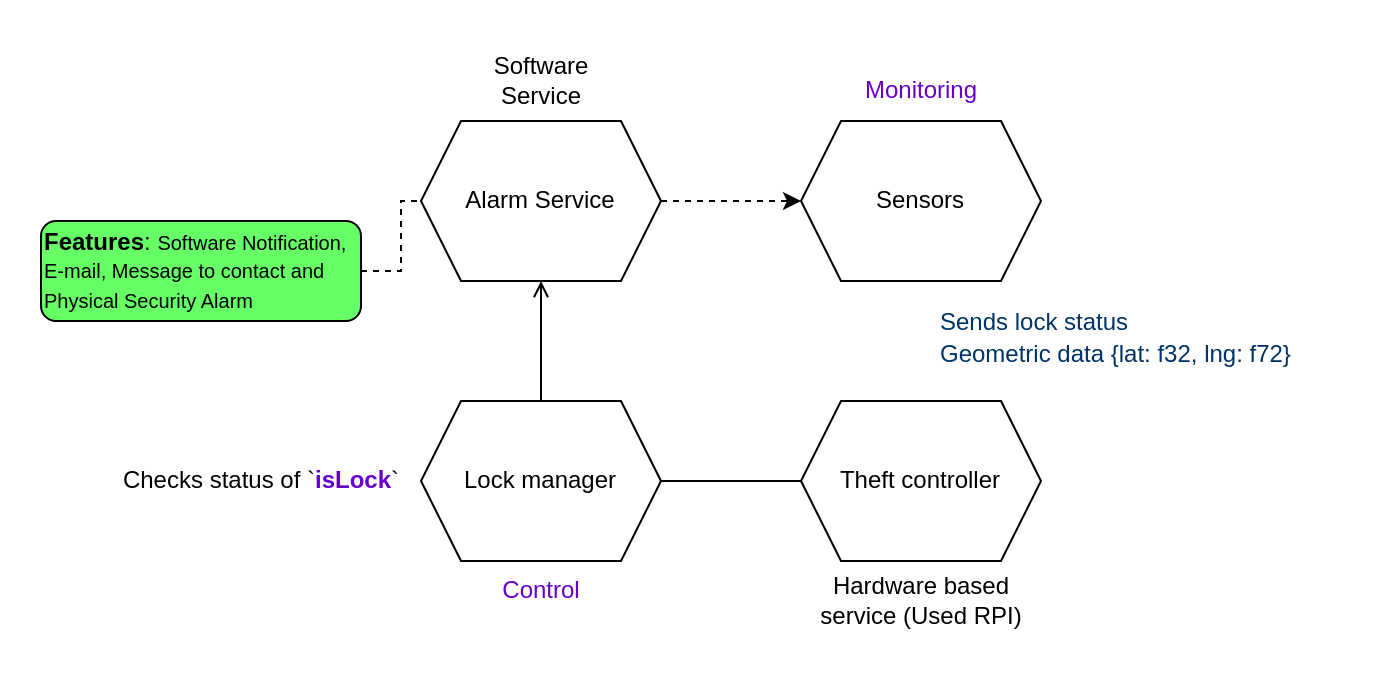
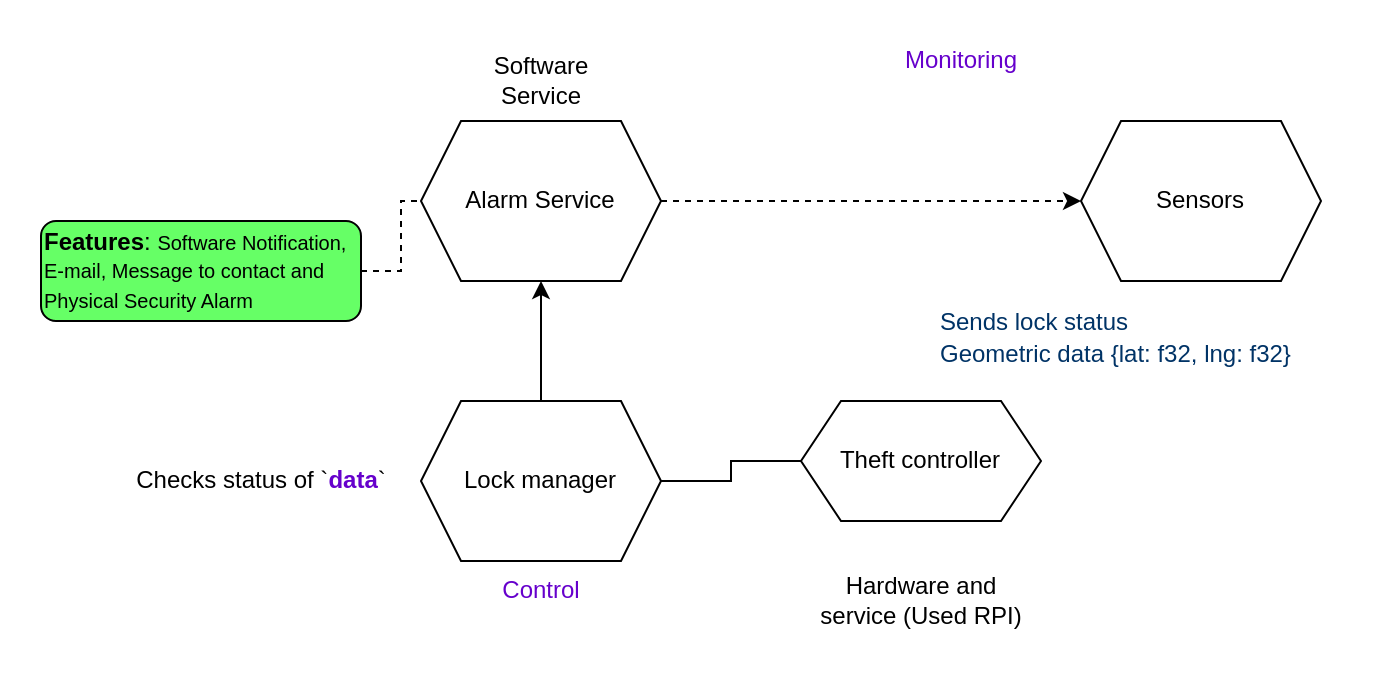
  <mxCell id="0" />
  <mxCell id="1" parent="0" />
- <mxCell id="2" value="Sensors" style="shape=hexagon;perimeter=hexagonPerimeter2;whiteSpace=wrap;html=1;fixedSize=1;" vertex="1" parent="1"><mxGeometry x="400" y="60" width="120" height="80" as="geometry" /></mxCell>
+ <mxCell id="2" value="Sensors" style="shape=hexagon;perimeter=hexagonPerimeter2;whiteSpace=wrap;html=1;fixedSize=1;" vertex="1" parent="1"><mxGeometry x="540" y="60" width="120" height="80" as="geometry" /></mxCell>
  <mxCell id="3" value="" style="edgeStyle=orthogonalEdgeStyle;rounded=0;orthogonalLoop=1;jettySize=auto;html=1;endArrow=none;" edge="1" parent="1" source="4" target="6"><mxGeometry relative="1" as="geometry" /></mxCell>
- <mxCell id="4" value="Theft controller" style="shape=hexagon;perimeter=hexagonPerimeter2;whiteSpace=wrap;html=1;fixedSize=1;" vertex="1" parent="1"><mxGeometry x="400" y="200" width="120" height="80" as="geometry" /></mxCell>
- <mxCell id="5" value="" style="edgeStyle=orthogonalEdgeStyle;rounded=0;orthogonalLoop=1;jettySize=auto;html=1;endArrow=open;" edge="1" parent="1" source="6" target="8"><mxGeometry relative="1" as="geometry" /></mxCell>
+ <mxCell id="4" value="Theft controller" style="shape=hexagon;perimeter=hexagonPerimeter2;whiteSpace=wrap;html=1;fixedSize=1;" vertex="1" parent="1"><mxGeometry x="400" y="200" width="120" height="60" as="geometry" /></mxCell>
+ <mxCell id="5" value="" style="edgeStyle=orthogonalEdgeStyle;rounded=0;orthogonalLoop=1;jettySize=auto;html=1;" edge="1" parent="1" source="6" target="8"><mxGeometry relative="1" as="geometry" /></mxCell>
  <mxCell id="6" value="Lock manager" style="shape=hexagon;perimeter=hexagonPerimeter2;whiteSpace=wrap;html=1;fixedSize=1;" vertex="1" parent="1"><mxGeometry x="210" y="200" width="120" height="80" as="geometry" /></mxCell>
  <mxCell id="7" value="" style="edgeStyle=orthogonalEdgeStyle;rounded=0;orthogonalLoop=1;jettySize=auto;html=1;dashed=1;" edge="1" parent="1" source="8" target="2"><mxGeometry relative="1" as="geometry" /></mxCell>
  <mxCell id="8" value="Alarm Service" style="shape=hexagon;perimeter=hexagonPerimeter2;whiteSpace=wrap;html=1;fixedSize=1;" vertex="1" parent="1"><mxGeometry x="210" y="60" width="120" height="80" as="geometry" /></mxCell>
  <mxCell id="9" value="Sends lock status" style="text;html=1;align=left;verticalAlign=middle;resizable=0;points=[];autosize=1;strokeColor=none;fillColor=none;fontColor=#003366;" vertex="1" parent="1"><mxGeometry x="468" y="146" width="120" height="30" as="geometry" /></mxCell>
- <mxCell id="10" value="Geometric data {lat: f32, lng: f72}" style="text;html=1;align=left;verticalAlign=middle;resizable=0;points=[];autosize=1;strokeColor=none;fillColor=none;fontColor=#003366;" vertex="1" parent="1"><mxGeometry x="468" y="162" width="200" height="30" as="geometry" /></mxCell>
- <mxCell id="11" value="Monitoring" style="text;html=1;align=center;verticalAlign=middle;resizable=0;points=[];autosize=1;strokeColor=none;fillColor=none;fontColor=#6600CC;" vertex="1" parent="1"><mxGeometry x="420" y="30" width="80" height="30" as="geometry" /></mxCell>
+ <mxCell id="10" value="Geometric data {lat: f32, lng: f32}" style="text;html=1;align=left;verticalAlign=middle;resizable=0;points=[];autosize=1;strokeColor=none;fillColor=none;fontColor=#003366;" vertex="1" parent="1"><mxGeometry x="468" y="162" width="200" height="30" as="geometry" /></mxCell>
+ <mxCell id="11" value="Monitoring" style="text;html=1;align=center;verticalAlign=middle;resizable=0;points=[];autosize=1;strokeColor=none;fillColor=none;fontColor=#6600CC;" vertex="1" parent="1"><mxGeometry x="440" y="15" width="80" height="30" as="geometry" /></mxCell>
  <mxCell id="12" value="Control" style="text;html=1;align=center;verticalAlign=middle;resizable=0;points=[];autosize=1;strokeColor=none;fillColor=none;fontColor=#6600CC;" vertex="1" parent="1"><mxGeometry x="240" y="280" width="60" height="30" as="geometry" /></mxCell>
- <mxCell id="13" value="Checks status of `&lt;font color=&quot;#6600cc&quot;&gt;&lt;b&gt;isLock&lt;/b&gt;&lt;/font&gt;`" style="text;html=1;align=center;verticalAlign=middle;resizable=0;points=[];autosize=1;strokeColor=none;fillColor=none;" vertex="1" parent="1"><mxGeometry x="50" y="225" width="160" height="30" as="geometry" /></mxCell>
+ <mxCell id="13" value="Checks status of `&lt;font color=&quot;#6600cc&quot;&gt;&lt;b&gt;data&lt;/b&gt;&lt;/font&gt;`" style="text;html=1;align=center;verticalAlign=middle;resizable=0;points=[];autosize=1;strokeColor=none;fillColor=none;" vertex="1" parent="1"><mxGeometry x="50" y="225" width="160" height="30" as="geometry" /></mxCell>
  <mxCell id="14" value="Software&lt;br&gt;Service" style="text;html=1;align=center;verticalAlign=middle;resizable=0;points=[];autosize=1;strokeColor=none;fillColor=none;" vertex="1" parent="1"><mxGeometry x="235" y="20" width="70" height="40" as="geometry" /></mxCell>
- <mxCell id="15" value="Hardware based&lt;div&gt;service (Used RPI)&lt;/div&gt;" style="text;html=1;align=center;verticalAlign=middle;resizable=0;points=[];autosize=1;strokeColor=none;fillColor=none;" vertex="1" parent="1"><mxGeometry x="400" y="280" width="120" height="40" as="geometry" /></mxCell>
+ <mxCell id="15" value="Hardware and&lt;div&gt;service (Used RPI)&lt;/div&gt;" style="text;html=1;align=center;verticalAlign=middle;resizable=0;points=[];autosize=1;strokeColor=none;fillColor=none;" vertex="1" parent="1"><mxGeometry x="400" y="280" width="120" height="40" as="geometry" /></mxCell>
  <mxCell id="16" value="" style="edgeStyle=orthogonalEdgeStyle;rounded=0;orthogonalLoop=1;jettySize=auto;html=1;dashed=1;endArrow=none;endFill=0;" edge="1" parent="1" source="17" target="8"><mxGeometry relative="1" as="geometry" /></mxCell>
  <mxCell id="17" value="&lt;b&gt;Features&lt;/b&gt;: &lt;font style=&quot;font-size: 10px;&quot;&gt;Software Notification, E-mail, Message to contact and Physical Security Alarm&lt;/font&gt;" style="rounded=1;whiteSpace=wrap;html=1;align=left;fillColor=#66FF66;" vertex="1" parent="1"><mxGeometry x="20" y="110" width="160" height="50" as="geometry" /></mxCell>
